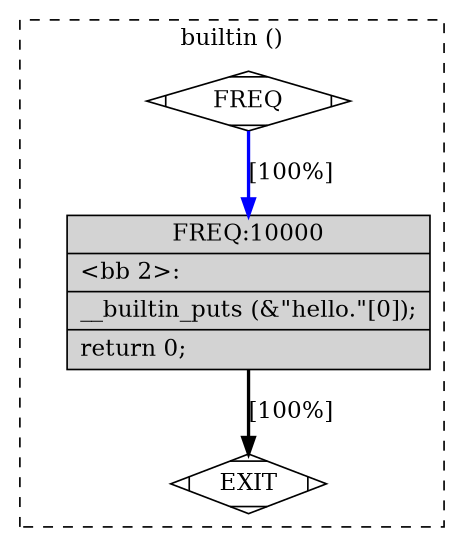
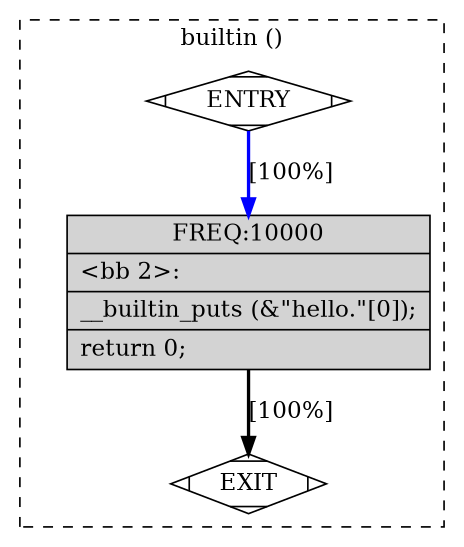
  digraph {
    node [fillcolor=white shape=Mdiamond style=filled]
    edge [constraint=true headport=n style="solid,bold" tailport=s]
-   n1 [label=FREQ]
+   n1 [label=ENTRY]
    n2 [label=EXIT]
    n3 [fillcolor=lightgrey label="{ FREQ:10000 |\<bb\ 2\>:\l|__builtin_puts\ (&\"hello.\"[0]);\l|return\ 0;\l}" shape=record]
    subgraph cluster_1 {
      color=black
      label="builtin ()"
      style=dashed
      n1
      n2
      n3
    }
    n1 -> n2 [style=invis]
    n1 -> n3 [color=blue label="[100%]" weight=100]
    n3 -> n2 [color=black label="[100%]" weight=10]
  }
